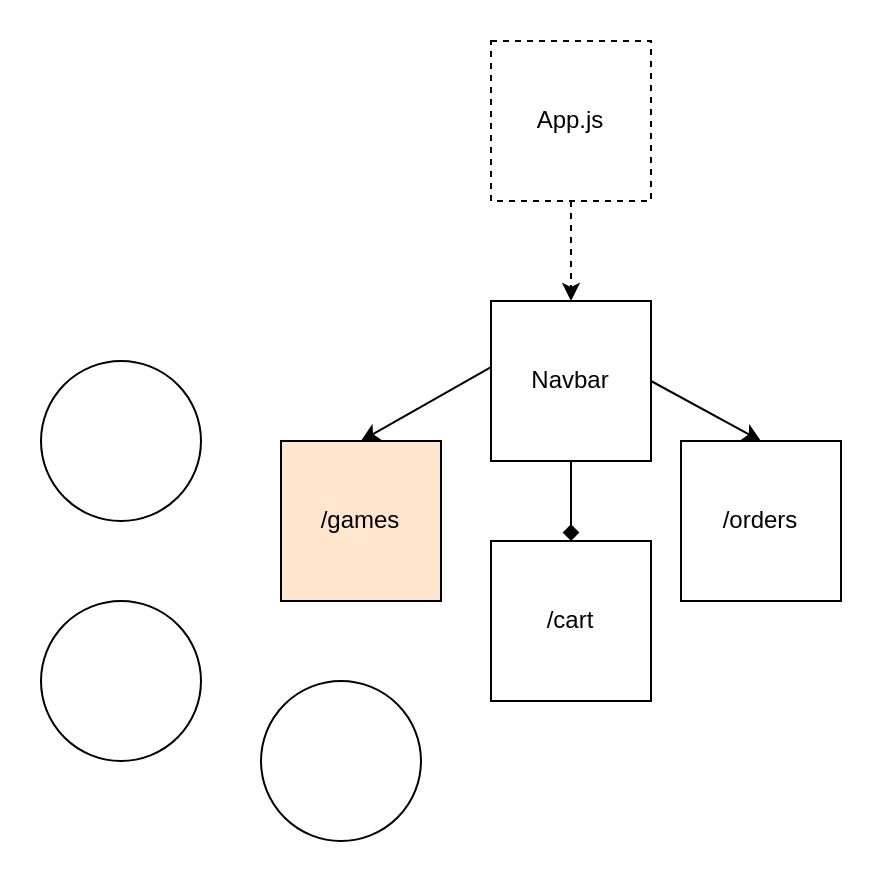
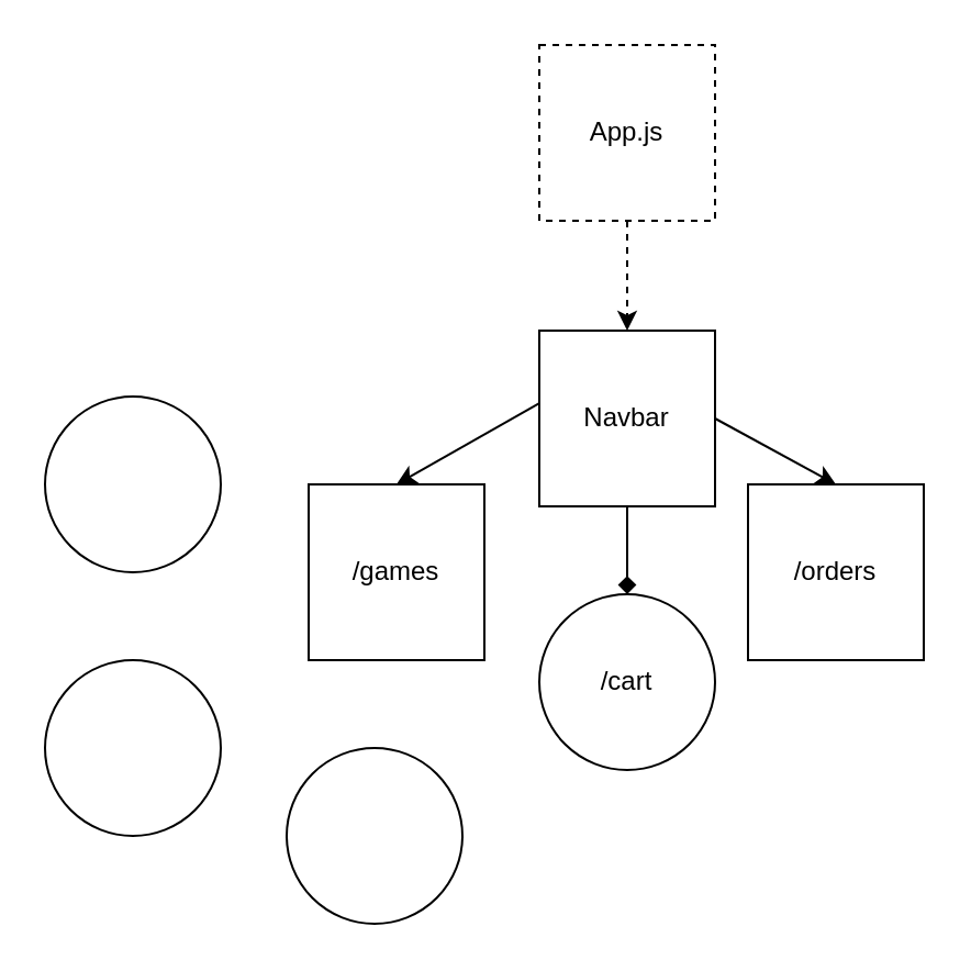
  <mxCell id="0" />
  <mxCell id="1" parent="0" />
  <mxCell id="2" value="App.js&lt;br&gt;" style="whiteSpace=wrap;html=1;aspect=fixed;dashed=1;" vertex="1" parent="1"><mxGeometry x="245" y="20" width="80" height="80" as="geometry" /></mxCell>
- <mxCell id="3" value="/games" style="whiteSpace=wrap;html=1;aspect=fixed;fillColor=#ffe6cc;" vertex="1" parent="1"><mxGeometry x="140" y="220" width="80" height="80" as="geometry" /></mxCell>
+ <mxCell id="3" value="/games" style="whiteSpace=wrap;html=1;aspect=fixed;" vertex="1" parent="1"><mxGeometry x="140" y="220" width="80" height="80" as="geometry" /></mxCell>
  <mxCell id="4" value="Navbar" style="whiteSpace=wrap;html=1;aspect=fixed;" vertex="1" parent="1"><mxGeometry x="245" y="150" width="80" height="80" as="geometry" /></mxCell>
  <mxCell id="5" value="/orders" style="whiteSpace=wrap;html=1;aspect=fixed;" vertex="1" parent="1"><mxGeometry x="340" y="220" width="80" height="80" as="geometry" /></mxCell>
  <mxCell id="6" value="" style="endArrow=classic;html=1;rounded=0;exitX=1;exitY=0.5;exitDx=0;exitDy=0;entryX=0.5;entryY=0;entryDx=0;entryDy=0;" edge="1" parent="1" source="4" target="5"><mxGeometry width="50" height="50" relative="1" as="geometry"><mxPoint x="260" y="310" as="sourcePoint" /><mxPoint x="310" y="260" as="targetPoint" /></mxGeometry></mxCell>
  <mxCell id="7" value="" style="endArrow=classic;html=1;rounded=0;exitX=0.5;exitY=1;exitDx=0;exitDy=0;entryX=0.5;entryY=0;entryDx=0;entryDy=0;dashed=1;" edge="1" parent="1" source="2" target="4"><mxGeometry width="50" height="50" relative="1" as="geometry"><mxPoint x="280" y="100" as="sourcePoint" /><mxPoint x="310" y="260" as="targetPoint" /></mxGeometry></mxCell>
  <mxCell id="8" value="" style="endArrow=classic;html=1;rounded=0;entryX=0.5;entryY=0;entryDx=0;entryDy=0;exitX=0;exitY=0.413;exitDx=0;exitDy=0;exitPerimeter=0;" edge="1" parent="1" source="4" target="3"><mxGeometry width="50" height="50" relative="1" as="geometry"><mxPoint x="240" y="180" as="sourcePoint" /><mxPoint x="160" y="180" as="targetPoint" /></mxGeometry></mxCell>
- <mxCell id="9" value="/cart" style="whiteSpace=wrap;html=1;aspect=fixed;" vertex="1" parent="1"><mxGeometry x="245" y="270" width="80" height="80" as="geometry" /></mxCell>
+ <mxCell id="9" value="/cart" style="ellipse;whiteSpace=wrap;html=1;aspect=fixed;" vertex="1" parent="1"><mxGeometry x="245" y="270" width="80" height="80" as="geometry" /></mxCell>
  <mxCell id="10" value="" style="endArrow=diamond;html=1;rounded=0;exitX=0.5;exitY=1;exitDx=0;exitDy=0;entryX=0.5;entryY=0;entryDx=0;entryDy=0;" edge="1" parent="1" source="4" target="9"><mxGeometry width="50" height="50" relative="1" as="geometry"><mxPoint x="260" y="310" as="sourcePoint" /><mxPoint x="310" y="240" as="targetPoint" /></mxGeometry></mxCell>
  <mxCell id="11" value="" style="ellipse;whiteSpace=wrap;html=1;aspect=fixed;" vertex="1" parent="1"><mxGeometry x="20" y="300" width="80" height="80" as="geometry" /></mxCell>
  <mxCell id="12" value="" style="ellipse;whiteSpace=wrap;html=1;aspect=fixed;" vertex="1" parent="1"><mxGeometry x="130" y="340" width="80" height="80" as="geometry" /></mxCell>
  <mxCell id="13" value="" style="ellipse;whiteSpace=wrap;html=1;aspect=fixed;" vertex="1" parent="1"><mxGeometry x="20" y="180" width="80" height="80" as="geometry" /></mxCell>
